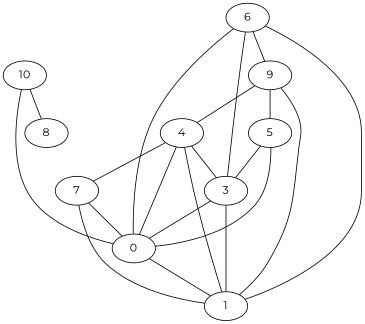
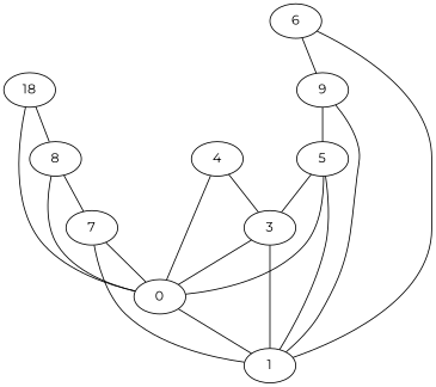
  graph {
    fontname=Montserrat
    node [fontname=Montserrat]
    edge [fontname=Montserrat]
-   10
+   10 [label=18]
    8
    n3 [label=0]
    7
    1
    3
    5
    9
    4
    6
    10 -- 8
    10 -- n3
-   6 -- n3
-   4 -- 7
+   8 -- n3
+   8 -- 7
    n3 -- 1
    7 -- n3
    7 -- 1
    3 -- n3
    3 -- 1
    5 -- n3
-   4 -- 1
+   5 -- 1
    5 -- 3
    9 -- 1
    9 -- 5
-   9 -- 4
    4 -- n3
    4 -- 3
    6 -- 1
-   6 -- 3
    6 -- 9
  }
